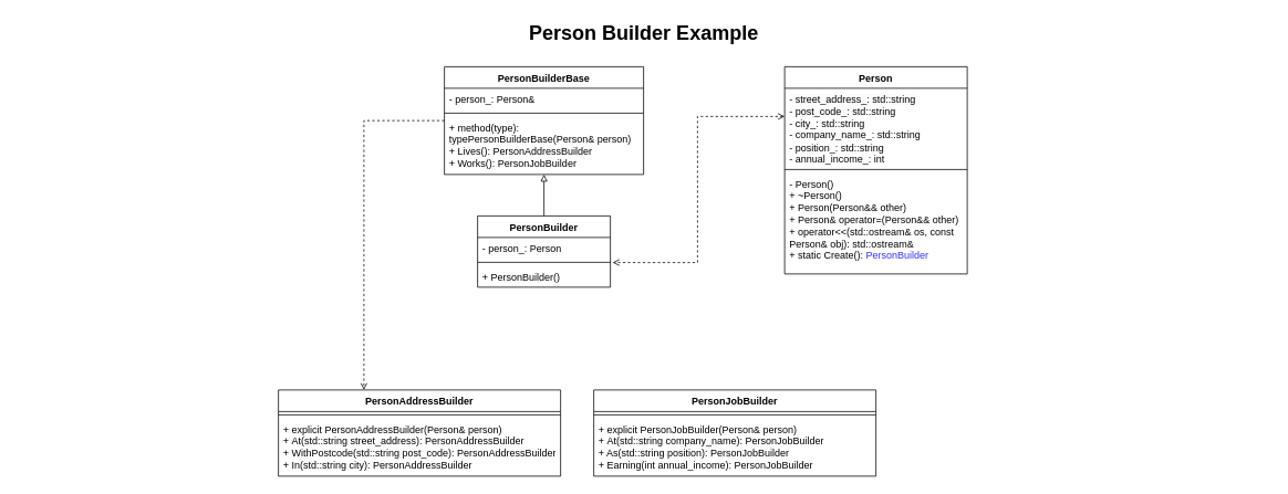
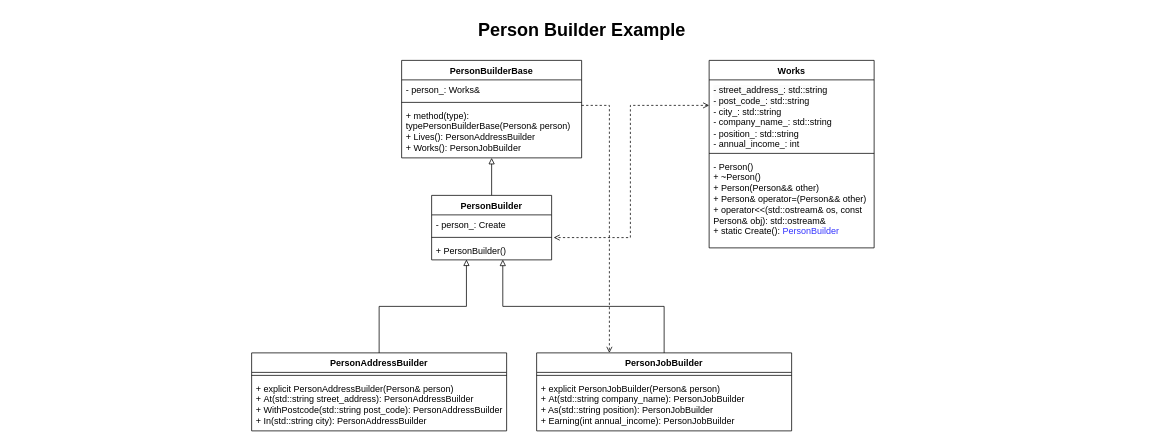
  <mxCell id="0" style=";html=1;" />
  <mxCell id="1" style=";html=1;" parent="0" />
  <mxCell id="2" value="Person Builder Example" style="text;strokeColor=none;fillColor=none;html=1;fontSize=24;fontStyle=1;verticalAlign=middle;align=center;" parent="1" vertex="1"><mxGeometry x="20" y="20" width="1510" height="40" as="geometry" /></mxCell>
  <mxCell id="3" style="edgeStyle=orthogonalEdgeStyle;rounded=0;orthogonalLoop=1;jettySize=auto;html=1;entryX=1.017;entryY=-0.144;entryDx=0;entryDy=0;entryPerimeter=0;dashed=1;endArrow=open;endFill=0;startArrow=open;startFill=0;" edge="1" parent="1" source="5" target="12"><mxGeometry relative="1" as="geometry"><Array as="points"><mxPoint x="840" y="140" /><mxPoint x="840" y="316" /></Array></mxGeometry></mxCell>
- <mxCell id="4" value="Person" style="swimlane;fontStyle=1;align=center;verticalAlign=top;childLayout=stackLayout;horizontal=1;startSize=26;horizontalStack=0;resizeParent=1;resizeParentMax=0;resizeLast=0;collapsible=1;marginBottom=0;whiteSpace=wrap;html=1;" vertex="1" parent="1"><mxGeometry x="945" y="80" width="220" height="250" as="geometry" /></mxCell>
+ <mxCell id="4" value="Works" style="swimlane;fontStyle=1;align=center;verticalAlign=top;childLayout=stackLayout;horizontal=1;startSize=26;horizontalStack=0;resizeParent=1;resizeParentMax=0;resizeLast=0;collapsible=1;marginBottom=0;whiteSpace=wrap;html=1;" vertex="1" parent="1"><mxGeometry x="945" y="80" width="220" height="250" as="geometry" /></mxCell>
  <mxCell id="5" value="&lt;span style=&quot;color: rgb(0, 0, 0); font-family: Helvetica; font-size: 12px; font-style: normal; font-variant-ligatures: normal; font-variant-caps: normal; font-weight: 400; letter-spacing: normal; orphans: 2; text-align: left; text-indent: 0px; text-transform: none; widows: 2; word-spacing: 0px; -webkit-text-stroke-width: 0px; background-color: rgb(251, 251, 251); text-decoration-thickness: initial; text-decoration-style: initial; text-decoration-color: initial; float: none; display: inline !important;&quot;&gt;- street_address_: std::string&lt;br&gt;- post_code_:&amp;nbsp;&lt;/span&gt;std::string&lt;br&gt;- city_: std::string&lt;br&gt;- company_name_: std::string&lt;br&gt;- position_: std::string&lt;br&gt;- annual_income_: int" style="text;strokeColor=none;fillColor=none;align=left;verticalAlign=top;spacingLeft=4;spacingRight=4;overflow=hidden;rotatable=0;points=[[0,0.5],[1,0.5]];portConstraint=eastwest;whiteSpace=wrap;html=1;" vertex="1" parent="4"><mxGeometry y="26" width="220" height="94" as="geometry" /></mxCell>
  <mxCell id="6" value="" style="line;strokeWidth=1;fillColor=none;align=left;verticalAlign=middle;spacingTop=-1;spacingLeft=3;spacingRight=3;rotatable=0;labelPosition=right;points=[];portConstraint=eastwest;strokeColor=inherit;" vertex="1" parent="4"><mxGeometry y="120" width="220" height="8" as="geometry" /></mxCell>
  <mxCell id="7" value="- Person&lt;span style=&quot;background-color: initial;&quot;&gt;()&lt;br&gt;&lt;/span&gt;+ ~Person()&lt;br&gt;+&amp;nbsp;Person(Person&amp;amp;&amp;amp; other)&lt;br&gt;+ Person&amp;amp; operator=(Person&amp;amp;&amp;amp; other)&lt;br&gt;+ operator&amp;lt;&amp;lt;(std::ostream&amp;amp; os, const Person&amp;amp; obj):&amp;nbsp;std::ostream&amp;amp;&lt;br&gt;+&amp;nbsp;static Create(): &lt;font color=&quot;#3333ff&quot;&gt;PersonBuilder&lt;/font&gt;" style="text;strokeColor=none;fillColor=none;align=left;verticalAlign=top;spacingLeft=4;spacingRight=4;overflow=hidden;rotatable=0;points=[[0,0.5],[1,0.5]];portConstraint=eastwest;whiteSpace=wrap;html=1;" vertex="1" parent="4"><mxGeometry y="128" width="220" height="122" as="geometry" /></mxCell>
  <mxCell id="8" value="" style="edgeStyle=orthogonalEdgeStyle;rounded=0;orthogonalLoop=1;jettySize=auto;html=1;entryX=0.5;entryY=1;entryDx=0;entryDy=0;entryPerimeter=0;endArrow=block;endFill=0;" edge="1" parent="1" source="9" target="16"><mxGeometry relative="1" as="geometry" /></mxCell>
  <mxCell id="9" value="PersonBuilder" style="swimlane;fontStyle=1;align=center;verticalAlign=top;childLayout=stackLayout;horizontal=1;startSize=26;horizontalStack=0;resizeParent=1;resizeParentMax=0;resizeLast=0;collapsible=1;marginBottom=0;whiteSpace=wrap;html=1;" vertex="1" parent="1"><mxGeometry x="575" y="260" width="160" height="86" as="geometry" /></mxCell>
- <mxCell id="10" value="- person_: Person" style="text;strokeColor=none;fillColor=none;align=left;verticalAlign=top;spacingLeft=4;spacingRight=4;overflow=hidden;rotatable=0;points=[[0,0.5],[1,0.5]];portConstraint=eastwest;whiteSpace=wrap;html=1;" vertex="1" parent="9"><mxGeometry y="26" width="160" height="26" as="geometry" /></mxCell>
+ <mxCell id="10" value="- person_: Create" style="text;strokeColor=none;fillColor=none;align=left;verticalAlign=top;spacingLeft=4;spacingRight=4;overflow=hidden;rotatable=0;points=[[0,0.5],[1,0.5]];portConstraint=eastwest;whiteSpace=wrap;html=1;" vertex="1" parent="9"><mxGeometry y="26" width="160" height="26" as="geometry" /></mxCell>
  <mxCell id="11" value="" style="line;strokeWidth=1;fillColor=none;align=left;verticalAlign=middle;spacingTop=-1;spacingLeft=3;spacingRight=3;rotatable=0;labelPosition=right;points=[];portConstraint=eastwest;strokeColor=inherit;" vertex="1" parent="9"><mxGeometry y="52" width="160" height="8" as="geometry" /></mxCell>
  <mxCell id="12" value="+ PersonBuilder()" style="text;strokeColor=none;fillColor=none;align=left;verticalAlign=top;spacingLeft=4;spacingRight=4;overflow=hidden;rotatable=0;points=[[0,0.5],[1,0.5]];portConstraint=eastwest;whiteSpace=wrap;html=1;" vertex="1" parent="9"><mxGeometry y="60" width="160" height="26" as="geometry" /></mxCell>
  <mxCell id="13" value="PersonBuilderBase" style="swimlane;fontStyle=1;align=center;verticalAlign=top;childLayout=stackLayout;horizontal=1;startSize=26;horizontalStack=0;resizeParent=1;resizeParentMax=0;resizeLast=0;collapsible=1;marginBottom=0;whiteSpace=wrap;html=1;" vertex="1" parent="1"><mxGeometry x="535" y="80" width="240" height="130" as="geometry" /></mxCell>
- <mxCell id="14" value="- person_: Person&amp;amp;&amp;nbsp;" style="text;strokeColor=none;fillColor=none;align=left;verticalAlign=top;spacingLeft=4;spacingRight=4;overflow=hidden;rotatable=0;points=[[0,0.5],[1,0.5]];portConstraint=eastwest;whiteSpace=wrap;html=1;" vertex="1" parent="13"><mxGeometry y="26" width="240" height="26" as="geometry" /></mxCell>
+ <mxCell id="14" value="- person_: Works&amp;amp;&amp;nbsp;" style="text;strokeColor=none;fillColor=none;align=left;verticalAlign=top;spacingLeft=4;spacingRight=4;overflow=hidden;rotatable=0;points=[[0,0.5],[1,0.5]];portConstraint=eastwest;whiteSpace=wrap;html=1;" vertex="1" parent="13"><mxGeometry y="26" width="240" height="26" as="geometry" /></mxCell>
  <mxCell id="15" value="" style="line;strokeWidth=1;fillColor=none;align=left;verticalAlign=middle;spacingTop=-1;spacingLeft=3;spacingRight=3;rotatable=0;labelPosition=right;points=[];portConstraint=eastwest;strokeColor=inherit;" vertex="1" parent="13"><mxGeometry y="52" width="240" height="8" as="geometry" /></mxCell>
  <mxCell id="16" value="+ method(type): typePersonBuilderBase(Person&amp;amp; person)&lt;br&gt;+ Lives(): PersonAddressBuilder&lt;br&gt;+ Works():&amp;nbsp;PersonJobBuilder" style="text;strokeColor=none;fillColor=none;align=left;verticalAlign=top;spacingLeft=4;spacingRight=4;overflow=hidden;rotatable=0;points=[[0,0.5],[1,0.5]];portConstraint=eastwest;whiteSpace=wrap;html=1;" vertex="1" parent="13"><mxGeometry y="60" width="240" height="70" as="geometry" /></mxCell>
+ <mxCell id="17" style="edgeStyle=orthogonalEdgeStyle;rounded=0;orthogonalLoop=1;jettySize=auto;html=1;endArrow=block;endFill=0;entryX=0.29;entryY=0.981;entryDx=0;entryDy=0;entryPerimeter=0;" edge="1" parent="1" source="18" target="12"><mxGeometry relative="1" as="geometry"><mxPoint x="653" y="356" as="targetPoint" /></mxGeometry></mxCell>
  <mxCell id="18" value="PersonAddressBuilder" style="swimlane;fontStyle=1;align=center;verticalAlign=top;childLayout=stackLayout;horizontal=1;startSize=26;horizontalStack=0;resizeParent=1;resizeParentMax=0;resizeLast=0;collapsible=1;marginBottom=0;whiteSpace=wrap;html=1;" vertex="1" parent="1"><mxGeometry x="335" y="470" width="340" height="104" as="geometry" /></mxCell>
  <mxCell id="19" value="" style="line;strokeWidth=1;fillColor=none;align=left;verticalAlign=middle;spacingTop=-1;spacingLeft=3;spacingRight=3;rotatable=0;labelPosition=right;points=[];portConstraint=eastwest;strokeColor=inherit;" vertex="1" parent="18"><mxGeometry y="26" width="340" height="8" as="geometry" /></mxCell>
  <mxCell id="20" value="+ explicit PersonAddressBuilder(Person&amp;amp; person)&lt;br&gt;+&amp;nbsp;At(std::string street_address): PersonAddressBuilder&lt;br&gt;+&amp;nbsp;WithPostcode(std::string post_code): PersonAddressBuilder&lt;br&gt;+&amp;nbsp;In(std::string city):&amp;nbsp;PersonAddressBuilder" style="text;strokeColor=none;fillColor=none;align=left;verticalAlign=top;spacingLeft=4;spacingRight=4;overflow=hidden;rotatable=0;points=[[0,0.5],[1,0.5]];portConstraint=eastwest;whiteSpace=wrap;html=1;" vertex="1" parent="18"><mxGeometry y="34" width="340" height="70" as="geometry" /></mxCell>
+ <mxCell id="21" style="edgeStyle=orthogonalEdgeStyle;rounded=0;orthogonalLoop=1;jettySize=auto;html=1;exitX=0.5;exitY=0;exitDx=0;exitDy=0;entryX=0.593;entryY=0.985;entryDx=0;entryDy=0;entryPerimeter=0;endArrow=block;endFill=0;" edge="1" parent="1" source="22" target="12"><mxGeometry relative="1" as="geometry"><mxPoint x="655" y="360" as="targetPoint" /></mxGeometry></mxCell>
  <mxCell id="22" value="PersonJobBuilder" style="swimlane;fontStyle=1;align=center;verticalAlign=top;childLayout=stackLayout;horizontal=1;startSize=26;horizontalStack=0;resizeParent=1;resizeParentMax=0;resizeLast=0;collapsible=1;marginBottom=0;whiteSpace=wrap;html=1;" vertex="1" parent="1"><mxGeometry x="715" y="470" width="340" height="104" as="geometry" /></mxCell>
  <mxCell id="23" value="" style="line;strokeWidth=1;fillColor=none;align=left;verticalAlign=middle;spacingTop=-1;spacingLeft=3;spacingRight=3;rotatable=0;labelPosition=right;points=[];portConstraint=eastwest;strokeColor=inherit;" vertex="1" parent="22"><mxGeometry y="26" width="340" height="8" as="geometry" /></mxCell>
  <mxCell id="24" value="+ explicit PersonJobBuilder(Person&amp;amp; person)&lt;br&gt;+&amp;nbsp;At(std::string company_name): PersonJobBuilder&lt;br&gt;+ As(std::string position): PersonJobBuilder&lt;br&gt;+&amp;nbsp;Earning(int annual_income):&amp;nbsp;PersonJobBuilder" style="text;strokeColor=none;fillColor=none;align=left;verticalAlign=top;spacingLeft=4;spacingRight=4;overflow=hidden;rotatable=0;points=[[0,0.5],[1,0.5]];portConstraint=eastwest;whiteSpace=wrap;html=1;" vertex="1" parent="22"><mxGeometry y="34" width="340" height="70" as="geometry" /></mxCell>
- <mxCell id="25" style="edgeStyle=orthogonalEdgeStyle;rounded=0;orthogonalLoop=1;jettySize=auto;html=1;entryX=0.303;entryY=0;entryDx=0;entryDy=0;entryPerimeter=0;dashed=1;endArrow=open;endFill=0;" edge="1" parent="1" source="13" target="18"><mxGeometry relative="1" as="geometry"><mxPoint x="735" y="210" as="sourcePoint" /><mxPoint x="438" y="347" as="targetPoint" /><Array as="points"><mxPoint x="438" y="145" /></Array></mxGeometry></mxCell>
+ <mxCell id="26" style="edgeStyle=orthogonalEdgeStyle;rounded=0;orthogonalLoop=1;jettySize=auto;html=1;dashed=1;endArrow=open;endFill=0;" edge="1" parent="1" source="13" target="22"><mxGeometry relative="1" as="geometry"><mxPoint x="792" y="174.96" as="sourcePoint" /><mxPoint x="695" y="469.96" as="targetPoint" /><Array as="points"><mxPoint x="812" y="140" /></Array></mxGeometry></mxCell>
